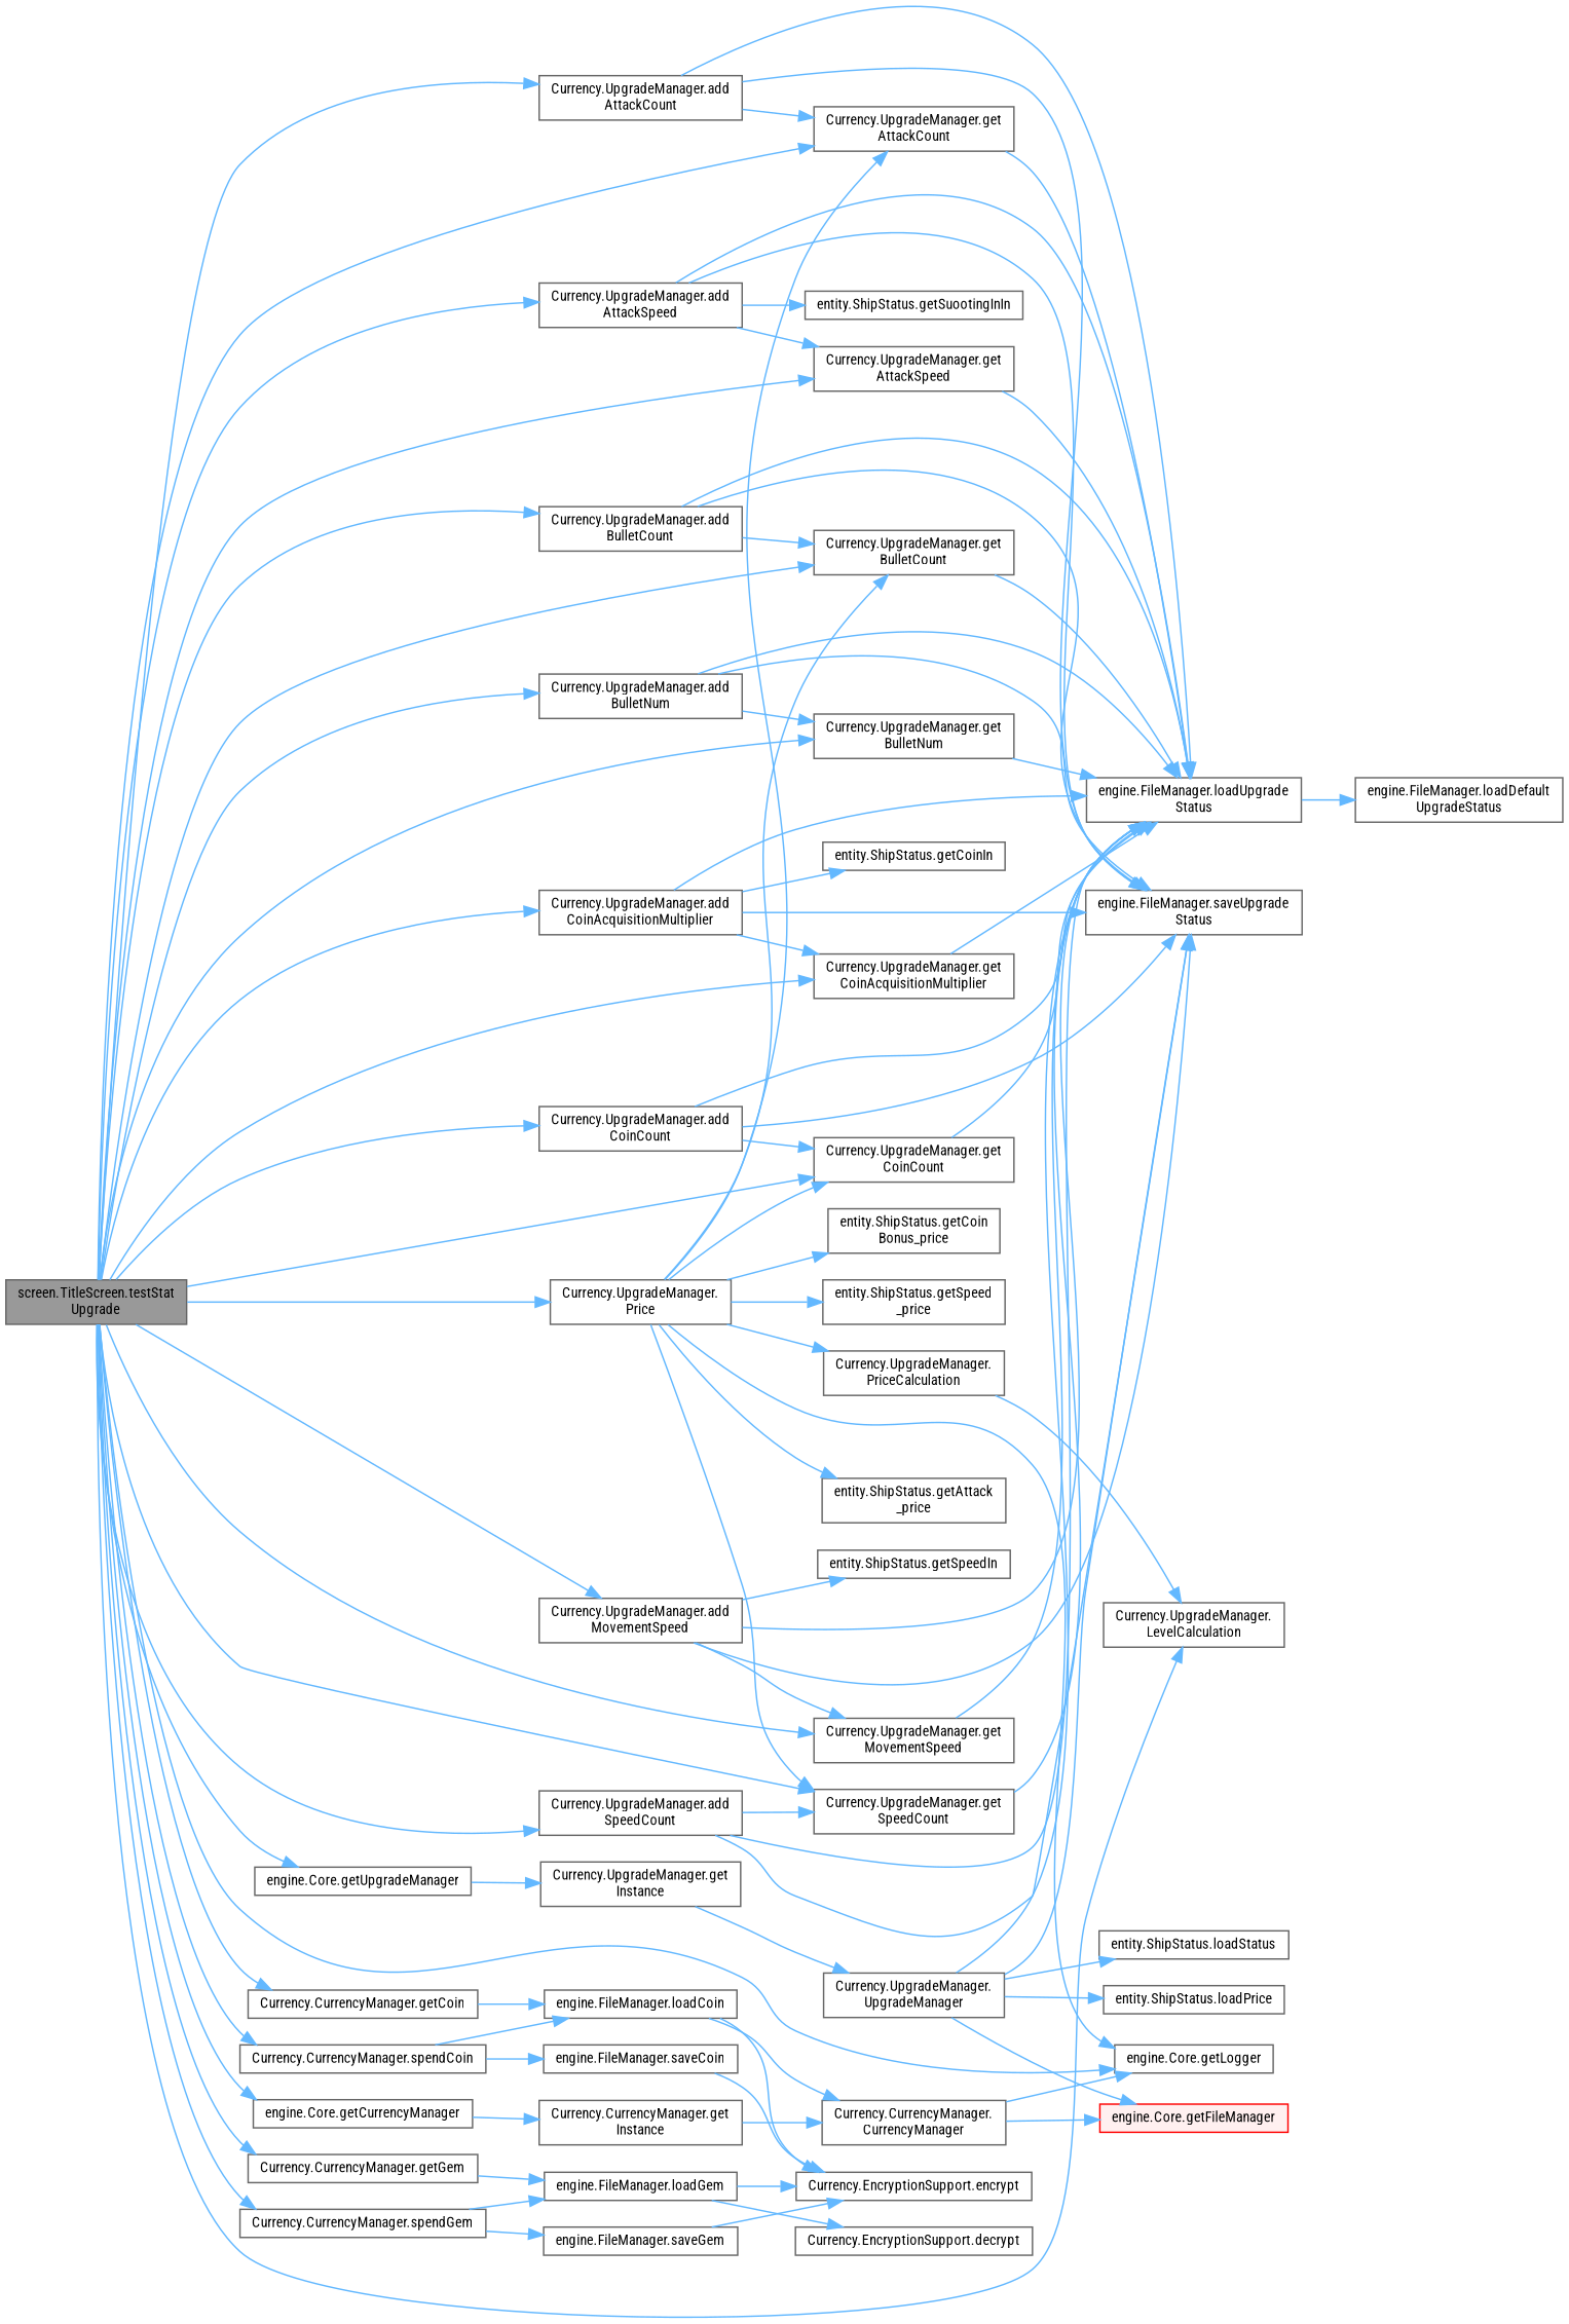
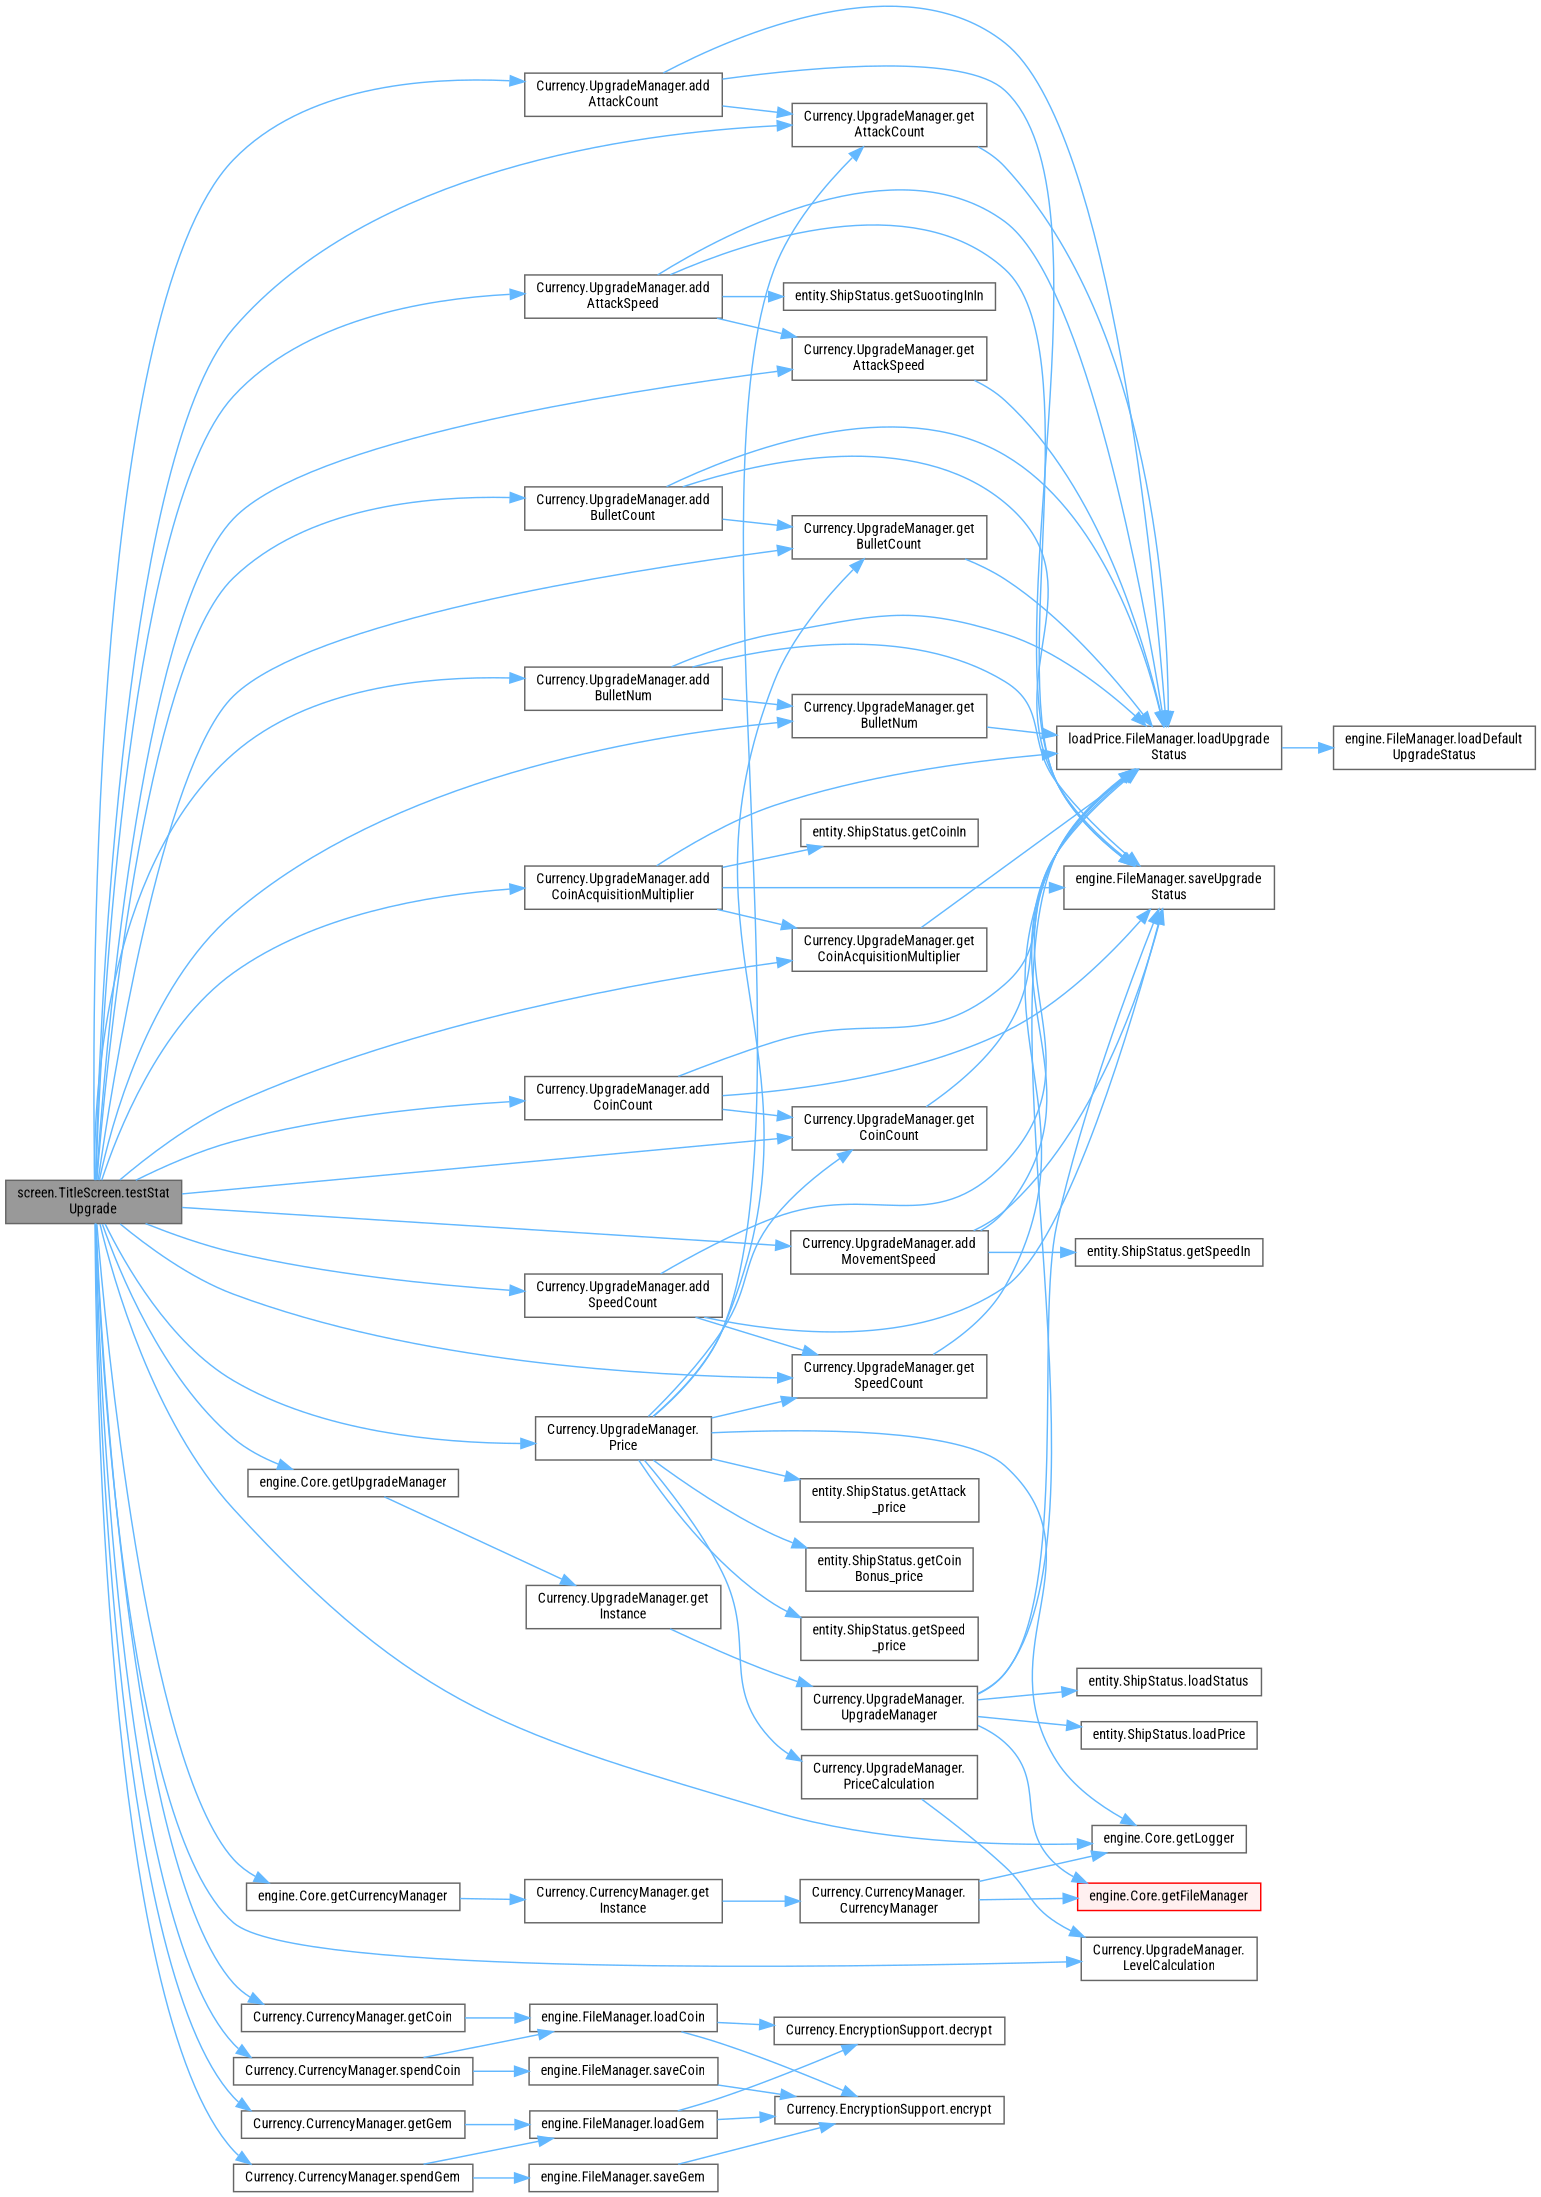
  digraph {
    fontname="Roboto Condensed"
    rankdir=LR
    node [color=grey40 fillcolor=white fontname="Roboto Condensed" fontsize=10 shape=box style=filled]
    edge [color=steelblue1 fontname="Roboto Condensed" fontsize=10 labelfontname=Helvetica labelfontsize=10 style=solid]
    n1 [color=gray40 fillcolor=grey60 fontcolor=black height=0.2 label="screen.TitleScreen.testStat\lUpgrade" width=0.4]
    n2 [height=0.2 label="Currency.UpgradeManager.add\lAttackCount" width=0.4]
    n3 [height=0.2 label="Currency.UpgradeManager.get\lAttackCount" width=0.4]
    n4 [height=0.2 label="Currency.UpgradeManager.add\lAttackSpeed" width=0.4]
    n5 [height=0.2 label="Currency.UpgradeManager.get\lAttackSpeed" width=0.4]
    n6 [height=0.2 label="Currency.UpgradeManager.add\lBulletCount" width=0.4]
    n7 [height=0.2 label="Currency.UpgradeManager.get\lBulletCount" width=0.4]
    n8 [height=0.2 label="Currency.UpgradeManager.add\lBulletNum" width=0.4]
    n9 [height=0.2 label="Currency.UpgradeManager.get\lBulletNum" width=0.4]
    n10 [height=0.2 label="Currency.UpgradeManager.add\lCoinAcquisitionMultiplier" width=0.4]
    n11 [height=0.2 label="Currency.UpgradeManager.get\lCoinAcquisitionMultiplier" width=0.4]
    n12 [height=0.2 label="Currency.UpgradeManager.add\lCoinCount" width=0.4]
    n13 [height=0.2 label="Currency.UpgradeManager.get\lCoinCount" width=0.4]
    n14 [height=0.2 label="Currency.UpgradeManager.add\lMovementSpeed" width=0.4]
-   n15 [height=0.2 label="Currency.UpgradeManager.get\lMovementSpeed" width=0.4]
    n16 [height=0.2 label="Currency.UpgradeManager.add\lSpeedCount" width=0.4]
    n17 [height=0.2 label="Currency.UpgradeManager.get\lSpeedCount" width=0.4]
    n18 [height=0.2 label="Currency.CurrencyManager.getCoin" width=0.4]
    n19 [height=0.2 label="engine.Core.getCurrencyManager" width=0.4]
    n20 [height=0.2 label="engine.Core.getLogger" width=0.4]
    n21 [height=0.2 label="Currency.CurrencyManager.getGem" width=0.4]
    n22 [height=0.2 label="engine.Core.getUpgradeManager" width=0.4]
    n23 [height=0.2 label="Currency.UpgradeManager.\lLevelCalculation" width=0.4]
    n24 [height=0.2 label="Currency.UpgradeManager.\lPrice" width=0.4]
    n25 [height=0.2 label="Currency.CurrencyManager.spendCoin" width=0.4]
    n26 [height=0.2 label="Currency.CurrencyManager.spendGem" width=0.4]
-   n27 [height=0.2 label="engine.FileManager.loadUpgrade\lStatus" width=0.4]
+   n27 [height=0.2 label="loadPrice.FileManager.loadUpgrade\lStatus" width=0.4]
    n28 [height=0.2 label="engine.FileManager.saveUpgrade\lStatus" width=0.4]
    n29 [height=0.2 label="entity.ShipStatus.getSuootingInIn" width=0.4]
    n30 [height=0.2 label="entity.ShipStatus.getCoinIn" width=0.4]
    n31 [height=0.2 label="entity.ShipStatus.getSpeedIn" width=0.4]
    n32 [height=0.2 label="engine.FileManager.loadCoin" width=0.4]
    n33 [height=0.2 label="Currency.CurrencyManager.get\lInstance" width=0.4]
    n34 [height=0.2 label="engine.FileManager.loadGem" width=0.4]
    n35 [height=0.2 label="Currency.UpgradeManager.get\lInstance" width=0.4]
    n36 [height=0.2 label="entity.ShipStatus.getAttack\l_price" width=0.4]
    n37 [height=0.2 label="entity.ShipStatus.getCoin\lBonus_price" width=0.4]
    n38 [height=0.2 label="entity.ShipStatus.getSpeed\l_price" width=0.4]
    n39 [height=0.2 label="Currency.UpgradeManager.\lPriceCalculation" width=0.4]
    n40 [height=0.2 label="engine.FileManager.saveCoin" width=0.4]
    n41 [height=0.2 label="engine.FileManager.saveGem" width=0.4]
    n42 [height=0.2 label="engine.FileManager.loadDefault\lUpgradeStatus" width=0.4]
    n43 [height=0.2 label="Currency.EncryptionSupport.decrypt" width=0.4]
    n44 [height=0.2 label="Currency.EncryptionSupport.encrypt" width=0.4]
    n45 [height=0.2 label="Currency.CurrencyManager.\lCurrencyManager" width=0.4]
    n46 [color=red fillcolor="#FFF0F0" height=0.2 label="engine.Core.getFileManager" width=0.4]
    n47 [height=0.2 label="Currency.UpgradeManager.\lUpgradeManager" width=0.4]
    n48 [height=0.2 label="entity.ShipStatus.loadPrice" width=0.4]
    n49 [height=0.2 label="entity.ShipStatus.loadStatus" width=0.4]
    n1 -> n2
    n1 -> n3
    n1 -> n4
    n1 -> n5
    n1 -> n6
    n1 -> n7
    n1 -> n8
    n1 -> n9
    n1 -> n10
    n1 -> n11
    n1 -> n12
    n1 -> n13
    n1 -> n14
-   n1 -> n15
    n1 -> n16
    n1 -> n17
    n1 -> n18
    n1 -> n19
    n1 -> n20
    n1 -> n21
    n1 -> n22
    n1 -> n23
    n1 -> n24
    n1 -> n25
    n1 -> n26
    n2 -> n3
    n2 -> n27
    n2 -> n28
    n3 -> n27
    n4 -> n5
    n4 -> n27
    n4 -> n28
    n4 -> n29
    n5 -> n27
    n6 -> n7
    n6 -> n27
    n6 -> n28
    n7 -> n27
    n8 -> n9
    n8 -> n27
    n8 -> n28
    n9 -> n27
    n10 -> n11
    n10 -> n27
    n10 -> n28
    n10 -> n30
    n11 -> n27
    n12 -> n13
    n12 -> n27
    n12 -> n28
    n13 -> n27
-   n14 -> n15
    n14 -> n27
    n14 -> n28
    n14 -> n31
-   n15 -> n27
    n16 -> n17
    n16 -> n27
    n16 -> n28
    n17 -> n27
    n18 -> n32
    n19 -> n33
    n21 -> n34
    n22 -> n35
    n24 -> n3
    n24 -> n7
    n24 -> n13
    n24 -> n17
    n24 -> n20
    n24 -> n36
    n24 -> n37
    n24 -> n38
    n24 -> n39
    n25 -> n32
    n25 -> n40
    n26 -> n34
    n26 -> n41
    n27 -> n42
-   n32 -> n45
+   n32 -> n43
    n32 -> n44
    n33 -> n45
    n34 -> n43
    n34 -> n44
    n35 -> n47
    n39 -> n23
    n40 -> n44
    n41 -> n44
    n45 -> n20
    n45 -> n46
    n47 -> n27
    n47 -> n28
    n47 -> n46
    n47 -> n48
    n47 -> n49
  }
